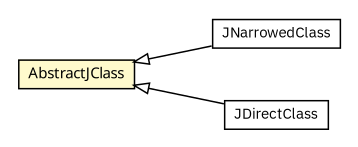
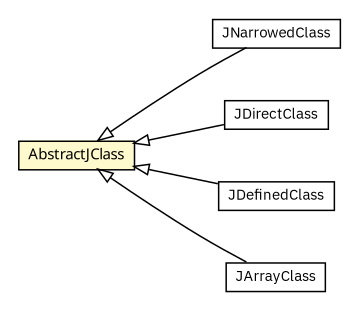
  digraph {
    fontname="IBM Plex Sans"
    nodesep=0.25
    rankdir=LR
    ranksep=0.5
    node [fontcolor=black fontname="IBM Plex Sans" fontsize=10.0 shape=plaintext]
    edge [arrowtail=empty dir=back fontname="IBM Plex Sans" fontsize=10 headport=p labelfontname=arial labelfontsize=10 tailport=p]
    n1 [label=<<table title="com.helger.jcodemodel.JNarrowedClass" border="0" cellborder="1" cellspacing="0" cellpadding="2" port="p" href="./JNarrowedClass.html"> 		<tr><td><table border="0" cellspacing="0" cellpadding="1"> <tr><td align="center" balign="center"> JNarrowedClass </td></tr> 		</table></td></tr> 		</table>>]
    n2 [label=<<table title="com.helger.jcodemodel.JDirectClass" border="0" cellborder="1" cellspacing="0" cellpadding="2" port="p" href="./JDirectClass.html"> 		<tr><td><table border="0" cellspacing="0" cellpadding="1"> <tr><td align="center" balign="center"> JDirectClass </td></tr> 		</table></td></tr> 		</table>>]
+   n3 [label=<<table title="com.helger.jcodemodel.JDefinedClass" border="0" cellborder="1" cellspacing="0" cellpadding="2" port="p" href="./JDefinedClass.html"> 		<tr><td><table border="0" cellspacing="0" cellpadding="1"> <tr><td align="center" balign="center"> JDefinedClass </td></tr> 		</table></td></tr> 		</table>>]
+   n4 [label=<<table title="com.helger.jcodemodel.JArrayClass" border="0" cellborder="1" cellspacing="0" cellpadding="2" port="p" href="./JArrayClass.html"> 		<tr><td><table border="0" cellspacing="0" cellpadding="1"> <tr><td align="center" balign="center"> JArrayClass </td></tr> 		</table></td></tr> 		</table>>]
    n5 [label=<<table title="com.helger.jcodemodel.AbstractJClass" border="0" cellborder="1" cellspacing="0" cellpadding="2" port="p" bgcolor="lemonChiffon" href="./AbstractJClass.html"> 		<tr><td><table border="0" cellspacing="0" cellpadding="1"> <tr><td align="center" balign="center"><font face="ariali"> AbstractJClass </font></td></tr> 		</table></td></tr> 		</table>>]
    n5 -> n1
    n5 -> n2
+   n5 -> n3
+   n5 -> n4
  }
